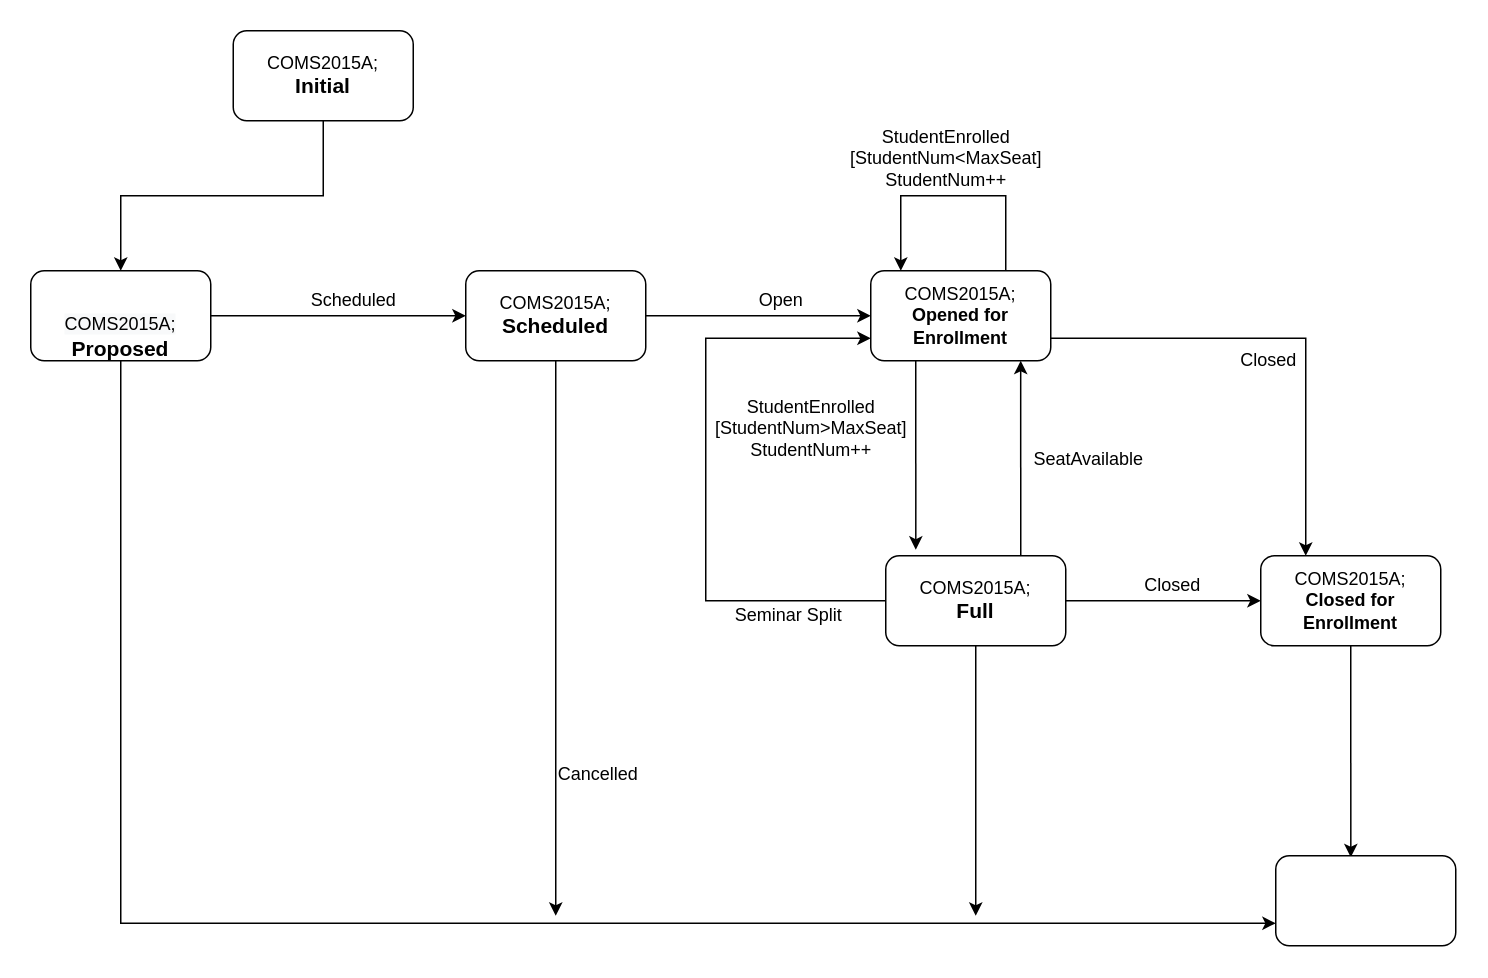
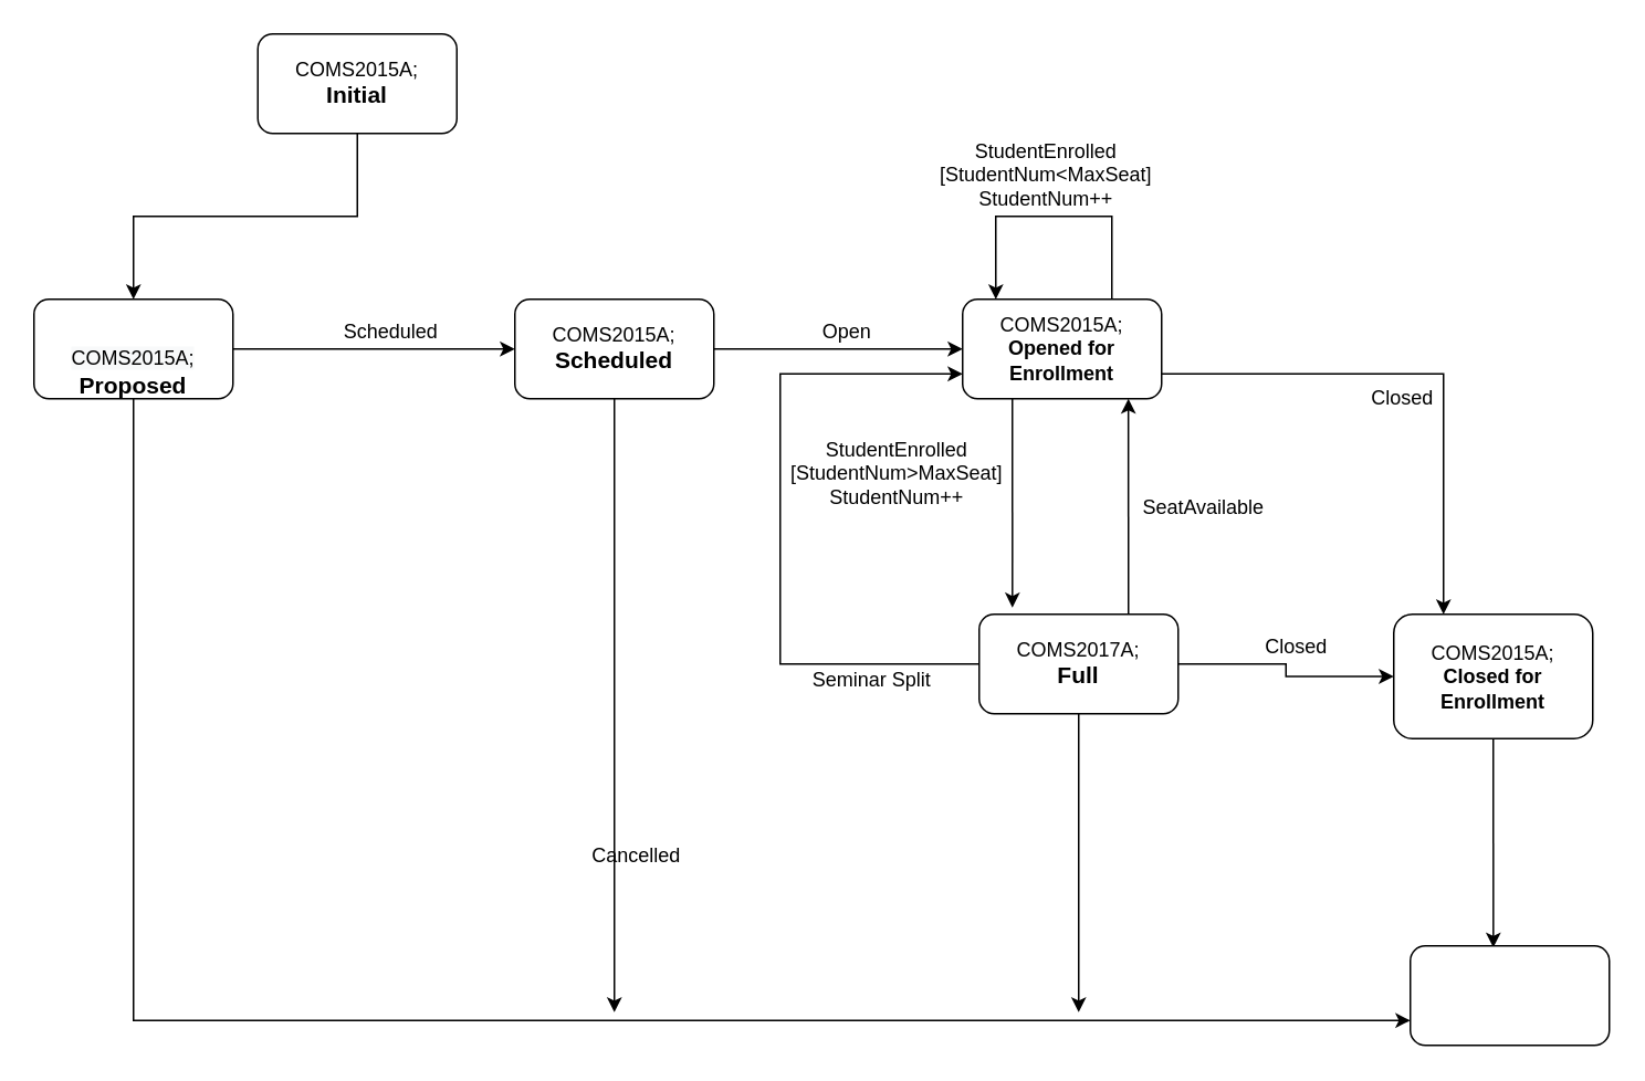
  <mxCell id="0" />
  <mxCell id="1" parent="0" />
  <mxCell id="2" style="edgeStyle=orthogonalEdgeStyle;rounded=0;orthogonalLoop=1;jettySize=auto;html=1;exitX=0.5;exitY=1;exitDx=0;exitDy=0;" edge="1" parent="1" source="3" target="6"><mxGeometry relative="1" as="geometry" /></mxCell>
  <mxCell id="3" value="COMS2015A;&lt;br&gt;&lt;font style=&quot;font-size: 14px&quot;&gt;&lt;b&gt;Initial&lt;/b&gt;&lt;/font&gt;" style="rounded=1;whiteSpace=wrap;html=1;" vertex="1" parent="1"><mxGeometry x="155" y="20" width="120" height="60" as="geometry" /></mxCell>
  <mxCell id="4" style="edgeStyle=orthogonalEdgeStyle;rounded=0;orthogonalLoop=1;jettySize=auto;html=1;exitX=1;exitY=0.5;exitDx=0;exitDy=0;entryX=0;entryY=0.5;entryDx=0;entryDy=0;" edge="1" parent="1" source="6" target="9"><mxGeometry relative="1" as="geometry" /></mxCell>
  <mxCell id="5" style="edgeStyle=orthogonalEdgeStyle;rounded=0;orthogonalLoop=1;jettySize=auto;html=1;exitX=0.5;exitY=1;exitDx=0;exitDy=0;entryX=0;entryY=0.75;entryDx=0;entryDy=0;" edge="1" parent="1" source="6" target="21"><mxGeometry relative="1" as="geometry" /></mxCell>
  <mxCell id="6" value="&lt;br&gt;&lt;br&gt;&lt;span style=&quot;color: rgb(0 , 0 , 0) ; font-family: &amp;#34;helvetica&amp;#34; ; font-size: 12px ; font-style: normal ; font-weight: 400 ; letter-spacing: normal ; text-align: center ; text-indent: 0px ; text-transform: none ; word-spacing: 0px ; background-color: rgb(248 , 249 , 250) ; display: inline ; float: none&quot;&gt;COMS2015A;&lt;/span&gt;&lt;br style=&quot;color: rgb(0 , 0 , 0) ; font-family: &amp;#34;helvetica&amp;#34; ; font-size: 12px ; font-style: normal ; font-weight: 400 ; letter-spacing: normal ; text-align: center ; text-indent: 0px ; text-transform: none ; word-spacing: 0px ; background-color: rgb(248 , 249 , 250)&quot;&gt;&lt;font face=&quot;helvetica&quot;&gt;&lt;span style=&quot;font-size: 14px&quot;&gt;&lt;b&gt;Proposed&lt;/b&gt;&lt;/span&gt;&lt;/font&gt;&lt;br&gt;" style="rounded=1;whiteSpace=wrap;html=1;" vertex="1" parent="1"><mxGeometry x="20" y="180" width="120" height="60" as="geometry" /></mxCell>
  <mxCell id="7" style="edgeStyle=orthogonalEdgeStyle;rounded=0;orthogonalLoop=1;jettySize=auto;html=1;exitX=1;exitY=0.5;exitDx=0;exitDy=0;entryX=0;entryY=0.5;entryDx=0;entryDy=0;" edge="1" parent="1" source="9" target="13"><mxGeometry relative="1" as="geometry" /></mxCell>
  <mxCell id="8" style="edgeStyle=orthogonalEdgeStyle;rounded=0;orthogonalLoop=1;jettySize=auto;html=1;exitX=0.5;exitY=1;exitDx=0;exitDy=0;" edge="1" parent="1" source="9"><mxGeometry relative="1" as="geometry"><mxPoint x="370" y="610" as="targetPoint" /></mxGeometry></mxCell>
  <mxCell id="9" value="&lt;span&gt;COMS2015A;&lt;/span&gt;&lt;br&gt;&lt;span style=&quot;font-size: 14px&quot;&gt;&lt;b&gt;Scheduled&lt;/b&gt;&lt;/span&gt;" style="rounded=1;whiteSpace=wrap;html=1;" vertex="1" parent="1"><mxGeometry x="310" y="180" width="120" height="60" as="geometry" /></mxCell>
  <mxCell id="10" style="edgeStyle=orthogonalEdgeStyle;rounded=0;orthogonalLoop=1;jettySize=auto;html=1;exitX=0.25;exitY=1;exitDx=0;exitDy=0;entryX=0.167;entryY=-0.067;entryDx=0;entryDy=0;entryPerimeter=0;" edge="1" parent="1" source="13" target="18"><mxGeometry relative="1" as="geometry" /></mxCell>
  <mxCell id="11" style="edgeStyle=orthogonalEdgeStyle;rounded=0;orthogonalLoop=1;jettySize=auto;html=1;exitX=0.75;exitY=0;exitDx=0;exitDy=0;entryX=0.167;entryY=0;entryDx=0;entryDy=0;entryPerimeter=0;" edge="1" parent="1" source="13" target="13"><mxGeometry relative="1" as="geometry"><mxPoint x="600" y="170" as="targetPoint" /><Array as="points"><mxPoint x="670" y="130" /><mxPoint x="600" y="130" /></Array></mxGeometry></mxCell>
  <mxCell id="12" style="edgeStyle=orthogonalEdgeStyle;rounded=0;orthogonalLoop=1;jettySize=auto;html=1;exitX=1;exitY=0.75;exitDx=0;exitDy=0;entryX=0.25;entryY=0;entryDx=0;entryDy=0;" edge="1" parent="1" source="13" target="20"><mxGeometry relative="1" as="geometry" /></mxCell>
  <mxCell id="13" value="COMS2015A;&lt;br&gt;&lt;b&gt;Opened for Enrollment&lt;/b&gt;" style="rounded=1;whiteSpace=wrap;html=1;" vertex="1" parent="1"><mxGeometry x="580" y="180" width="120" height="60" as="geometry" /></mxCell>
  <mxCell id="14" style="edgeStyle=orthogonalEdgeStyle;rounded=0;orthogonalLoop=1;jettySize=auto;html=1;exitX=0.75;exitY=0;exitDx=0;exitDy=0;entryX=0.833;entryY=1;entryDx=0;entryDy=0;entryPerimeter=0;" edge="1" parent="1" source="18" target="13"><mxGeometry relative="1" as="geometry" /></mxCell>
  <mxCell id="15" style="edgeStyle=orthogonalEdgeStyle;rounded=0;orthogonalLoop=1;jettySize=auto;html=1;exitX=0;exitY=0.5;exitDx=0;exitDy=0;entryX=0;entryY=0.75;entryDx=0;entryDy=0;" edge="1" parent="1" source="18" target="13"><mxGeometry relative="1" as="geometry"><Array as="points"><mxPoint x="470" y="400" /><mxPoint x="470" y="225" /></Array></mxGeometry></mxCell>
  <mxCell id="16" style="edgeStyle=orthogonalEdgeStyle;rounded=0;orthogonalLoop=1;jettySize=auto;html=1;exitX=1;exitY=0.5;exitDx=0;exitDy=0;entryX=0;entryY=0.5;entryDx=0;entryDy=0;" edge="1" parent="1" source="18" target="20"><mxGeometry relative="1" as="geometry" /></mxCell>
  <mxCell id="17" style="edgeStyle=orthogonalEdgeStyle;rounded=0;orthogonalLoop=1;jettySize=auto;html=1;exitX=0.5;exitY=1;exitDx=0;exitDy=0;" edge="1" parent="1" source="18"><mxGeometry relative="1" as="geometry"><mxPoint x="650" y="610" as="targetPoint" /></mxGeometry></mxCell>
- <mxCell id="18" value="COMS2015A;&lt;br&gt;&lt;b&gt;&lt;font style=&quot;font-size: 14px&quot;&gt;Full&lt;/font&gt;&lt;/b&gt;" style="rounded=1;whiteSpace=wrap;html=1;" vertex="1" parent="1"><mxGeometry x="590" y="370" width="120" height="60" as="geometry" /></mxCell>
+ <mxCell id="18" value="COMS2017A;&lt;br&gt;&lt;b&gt;&lt;font style=&quot;font-size: 14px&quot;&gt;Full&lt;/font&gt;&lt;/b&gt;" style="rounded=1;whiteSpace=wrap;html=1;" vertex="1" parent="1"><mxGeometry x="590" y="370" width="120" height="60" as="geometry" /></mxCell>
  <mxCell id="19" style="edgeStyle=orthogonalEdgeStyle;rounded=0;orthogonalLoop=1;jettySize=auto;html=1;exitX=0.5;exitY=1;exitDx=0;exitDy=0;entryX=0.417;entryY=0.017;entryDx=0;entryDy=0;entryPerimeter=0;" edge="1" parent="1" source="20" target="21"><mxGeometry relative="1" as="geometry" /></mxCell>
- <mxCell id="20" value="COMS2015A;&lt;br&gt;&lt;b&gt;Closed for Enrollment&lt;/b&gt;" style="rounded=1;whiteSpace=wrap;html=1;" vertex="1" parent="1"><mxGeometry x="840" y="370" width="120" height="60" as="geometry" /></mxCell>
+ <mxCell id="20" value="COMS2015A;&lt;br&gt;&lt;b&gt;Closed for Enrollment&lt;/b&gt;" style="rounded=1;whiteSpace=wrap;html=1;" vertex="1" parent="1"><mxGeometry x="840" y="370" width="120" height="75" as="geometry" /></mxCell>
  <mxCell id="21" value="" style="rounded=1;whiteSpace=wrap;html=1;" vertex="1" parent="1"><mxGeometry x="850" y="570" width="120" height="60" as="geometry" /></mxCell>
  <mxCell id="22" value="Scheduled" style="text;html=1;align=center;verticalAlign=middle;resizable=0;points=[];autosize=1;" vertex="1" parent="1"><mxGeometry x="200" y="190" width="70" height="20" as="geometry" /></mxCell>
- <mxCell id="23" value="Open" style="text;html=1;align=center;verticalAlign=middle;resizable=0;points=[];autosize=1;" vertex="1" parent="1"><mxGeometry x="500" y="190" width="40" height="20" as="geometry" /></mxCell>
+ <mxCell id="23" value="Open" style="text;html=1;align=center;verticalAlign=middle;resizable=0;points=[];autosize=1;" vertex="1" parent="1"><mxGeometry x="490" y="190" width="40" height="20" as="geometry" /></mxCell>
  <mxCell id="24" value="StudentEnrolled&lt;br&gt;[StudentNum&amp;lt;MaxSeat]&lt;br&gt;StudentNum++" style="text;html=1;align=center;verticalAlign=middle;resizable=0;points=[];autosize=1;" vertex="1" parent="1"><mxGeometry x="560" y="80" width="140" height="50" as="geometry" /></mxCell>
  <mxCell id="25" value="StudentEnrolled&lt;br&gt;[StudentNum&amp;gt;MaxSeat]&lt;br&gt;StudentNum++" style="text;html=1;align=center;verticalAlign=middle;resizable=0;points=[];autosize=1;" vertex="1" parent="1"><mxGeometry x="470" y="260" width="140" height="50" as="geometry" /></mxCell>
  <mxCell id="26" value="Seminar Split" style="text;html=1;align=center;verticalAlign=middle;resizable=0;points=[];autosize=1;" vertex="1" parent="1"><mxGeometry x="480" y="400" width="90" height="20" as="geometry" /></mxCell>
  <mxCell id="27" value="SeatAvailable" style="text;html=1;align=center;verticalAlign=middle;resizable=0;points=[];autosize=1;" vertex="1" parent="1"><mxGeometry x="680" y="296" width="90" height="20" as="geometry" /></mxCell>
  <mxCell id="28" value="Closed" style="text;html=1;align=center;verticalAlign=middle;resizable=0;points=[];autosize=1;" vertex="1" parent="1"><mxGeometry x="756" y="380" width="50" height="20" as="geometry" /></mxCell>
  <mxCell id="29" value="Closed" style="text;html=1;align=center;verticalAlign=middle;resizable=0;points=[];autosize=1;" vertex="1" parent="1"><mxGeometry x="820" y="230" width="50" height="20" as="geometry" /></mxCell>
- <mxCell id="30" value="Cancelled" style="text;html=1;align=center;verticalAlign=middle;resizable=0;points=[];autosize=1;" vertex="1" parent="1"><mxGeometry x="363" y="506" width="70" height="20" as="geometry" /></mxCell>
+ <mxCell id="30" value="Cancelled" style="text;html=1;align=center;verticalAlign=middle;resizable=0;points=[];autosize=1;" vertex="1" parent="1"><mxGeometry x="348" y="506" width="70" height="20" as="geometry" /></mxCell>
